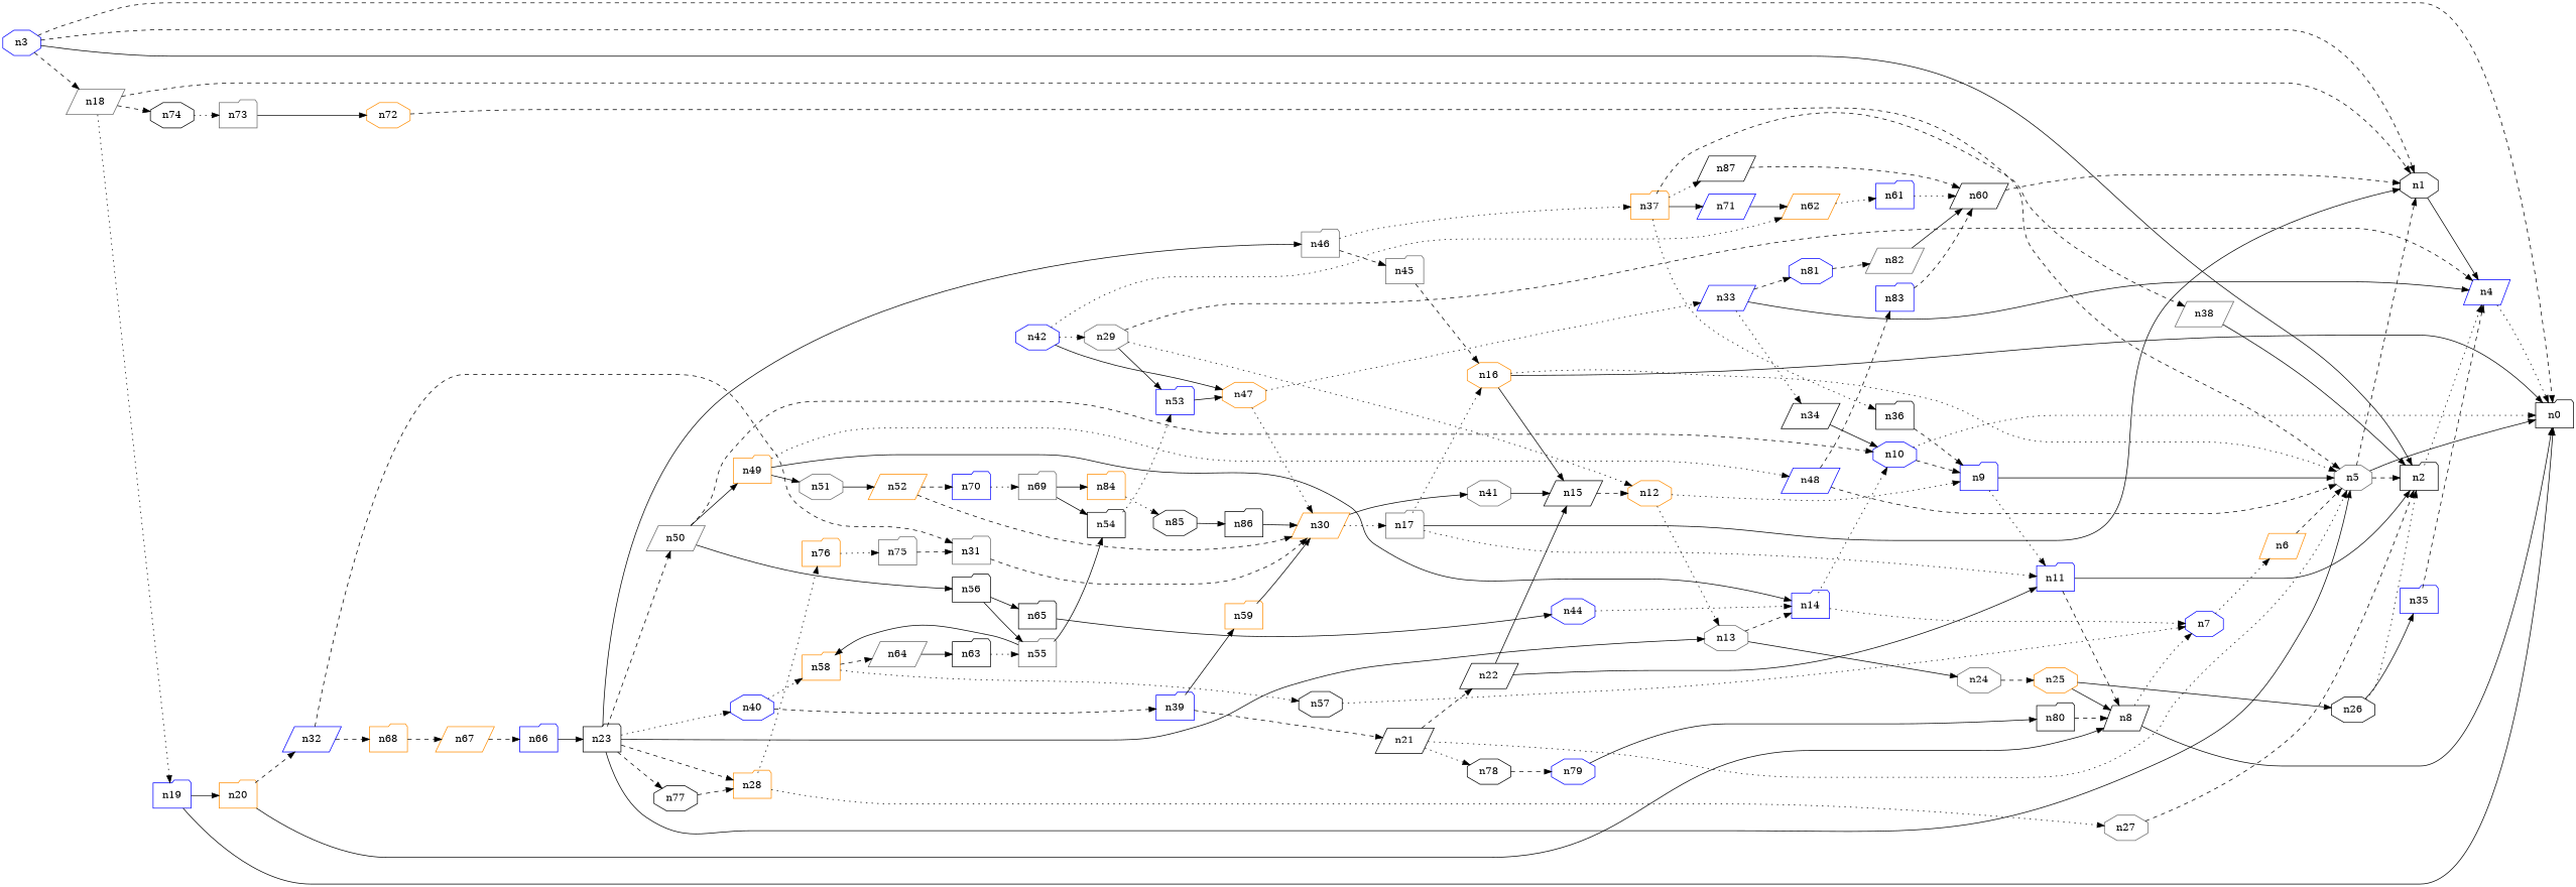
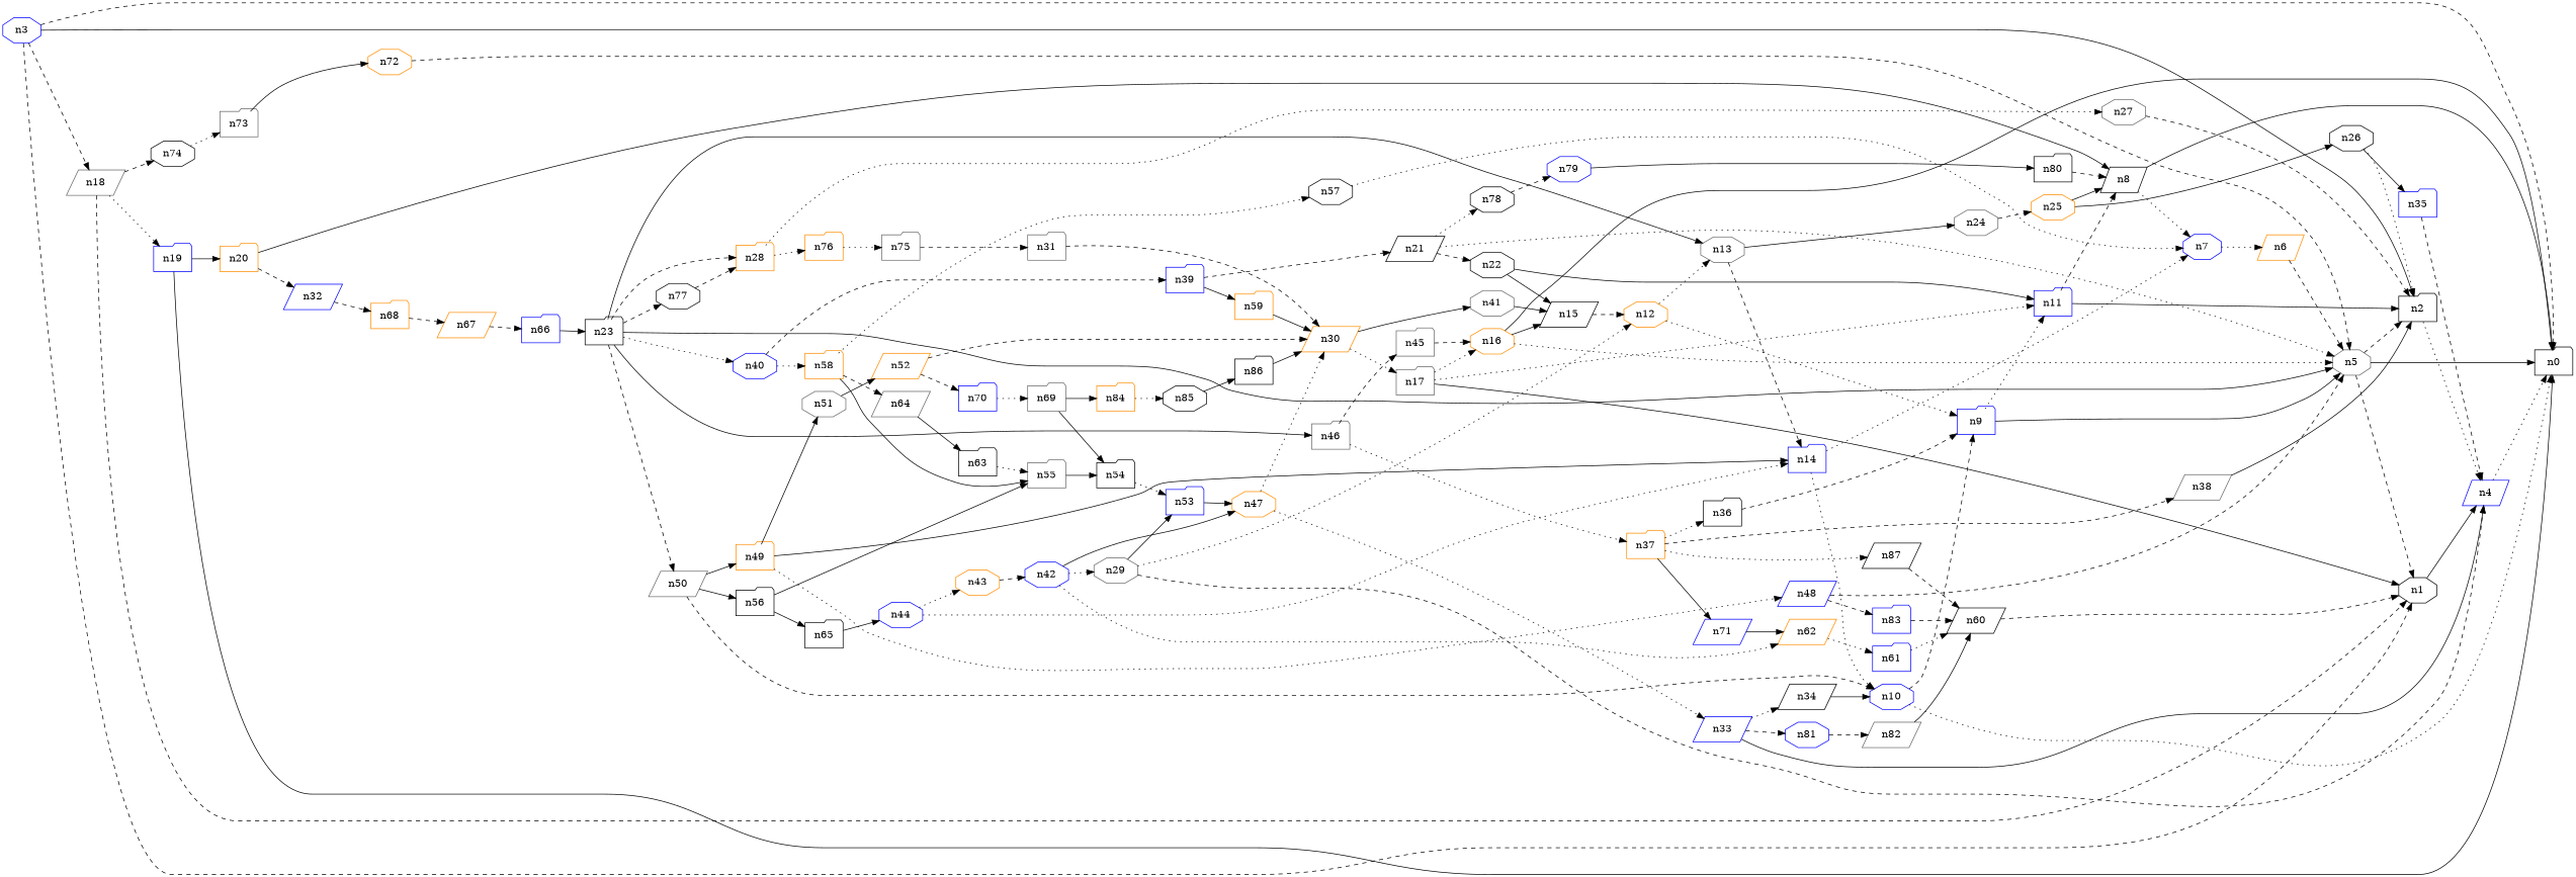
  digraph {
    rankdir=LR
    node [color=black shape=folder]
    edge [style=solid]
    n1 [shape=octagon]
    n4 [color=blue shape=parallelogram]
    n0
    n2
    n3 [color=blue shape=octagon]
    n18 [color=gray40 shape=parallelogram]
    n19 [color=blue]
    n74 [shape=octagon]
    n20 [color=darkorange]
    n73 [color=gray40]
    n5 [color=gray40 shape=octagon]
    n6 [color=darkorange shape=parallelogram]
    n7 [color=blue shape=octagon]
    n8 [shape=parallelogram]
    n9 [color=blue]
    n11 [color=blue]
    n10 [color=blue shape=octagon]
    n12 [color=darkorange shape=octagon]
    n13 [color=gray40 shape=octagon]
    n14 [color=blue]
    n24 [color=gray40 shape=octagon]
    n25 [color=darkorange shape=octagon]
    n26 [shape=octagon]
    n15 [shape=parallelogram]
    n16 [color=darkorange shape=octagon]
    n17 [color=gray40]
    n32 [color=blue shape=parallelogram]
    n72 [color=darkorange shape=octagon]
    n31 [color=gray40]
    n68 [color=darkorange]
    n30 [color=darkorange shape=parallelogram]
    n67 [color=darkorange shape=parallelogram]
    n21 [shape=parallelogram]
-   n22 [shape=parallelogram]
+   n22 [shape=octagon]
    n78 [shape=octagon]
    n79 [color=blue shape=octagon]
    n80
    n23
    n28 [color=darkorange]
    n40 [color=blue shape=octagon]
    n46 [color=gray40]
    n50 [color=gray40 shape=parallelogram]
    n77 [shape=octagon]
    n27 [color=gray40 shape=octagon]
    n76 [color=darkorange]
    n39 [color=blue]
    n58 [color=darkorange]
    n37 [color=darkorange]
    n45 [color=gray40]
    n49 [color=darkorange]
    n56
    n75 [color=gray40]
    n59 [color=darkorange]
    n55 [color=gray40]
    n57 [shape=octagon]
    n64 [color=gray40 shape=parallelogram]
    n36
    n38 [color=gray40 shape=parallelogram]
    n71 [color=blue shape=parallelogram]
    n87 [shape=parallelogram]
    n48 [color=blue shape=parallelogram]
    n51 [color=gray40 shape=octagon]
    n65
    n35 [color=blue]
    n29 [color=gray40 shape=octagon]
    n53 [color=blue]
    n47 [color=darkorange shape=octagon]
    n33 [color=blue shape=parallelogram]
    n41 [color=gray40 shape=octagon]
    n66 [color=blue]
    n34 [shape=parallelogram]
    n81 [color=blue shape=octagon]
    n82 [color=gray40 shape=parallelogram]
    n60 [shape=parallelogram]
    n62 [color=darkorange shape=parallelogram]
    n61 [color=blue]
    n54
    n63
    n42 [color=blue shape=octagon]
+   n43 [color=darkorange shape=octagon]
    n44 [color=blue shape=octagon]
    n83 [color=blue]
    n52 [color=darkorange shape=parallelogram]
    n70 [color=blue]
    n69 [color=gray40]
    n84 [color=darkorange]
    n85 [shape=octagon]
    n86
    n1 -> n4
    n4 -> n0 [style=dotted]
    n2 -> n4 [style=dotted]
    n3 -> n1 [style=dashed]
    n3 -> n0 [style=dashed]
    n3 -> n2
    n3 -> n18 [style=dashed]
    n18 -> n1 [style=dashed]
    n18 -> n19 [style=dotted]
    n18 -> n74 [style=dashed]
    n19 -> n0
    n19 -> n20
    n74 -> n73 [style=dotted]
    n20 -> n8
    n20 -> n32 [style=dashed]
    n73 -> n72
    n5 -> n1 [style=dashed]
    n5 -> n0
    n5 -> n2 [style=dashed]
    n6 -> n5 [style=dashed]
    n7 -> n6 [style=dotted]
    n8 -> n0
    n8 -> n7 [style=dotted]
    n9 -> n5
    n9 -> n11 [style=dotted]
    n11 -> n2
    n11 -> n8 [style=dashed]
    n10 -> n0 [style=dotted]
    n10 -> n9 [style=dashed]
    n12 -> n9 [style=dotted]
    n12 -> n13 [style=dotted]
    n13 -> n14 [style=dashed]
    n13 -> n24
    n14 -> n7 [style=dotted]
    n14 -> n10 [style=dotted]
    n24 -> n25 [style=dashed]
    n25 -> n8
    n25 -> n26
    n26 -> n2 [style=dotted]
    n26 -> n35
    n15 -> n12 [style=dashed]
    n16 -> n0
    n16 -> n5 [style=dotted]
    n16 -> n15
    n17 -> n1
    n17 -> n11 [style=dotted]
    n17 -> n16 [style=dotted]
-   n32 -> n31 [style=dashed]
    n32 -> n68 [style=dashed]
    n72 -> n5 [style=dashed]
    n31 -> n30 [style=dashed]
    n68 -> n67 [style=dashed]
    n30 -> n17 [style=dotted]
    n30 -> n41
    n67 -> n66 [style=dashed]
    n21 -> n5 [style=dotted]
    n21 -> n22 [style=dashed]
    n21 -> n78 [style=dotted]
    n22 -> n11
    n22 -> n15
    n78 -> n79 [style=dashed]
    n79 -> n80
    n80 -> n8 [style=dashed]
    n23 -> n5
    n23 -> n13
    n23 -> n28 [style=dashed]
    n23 -> n40 [style=dotted]
    n23 -> n46
    n23 -> n50 [style=dashed]
    n23 -> n77 [style=dashed]
    n28 -> n27 [style=dotted]
    n28 -> n76 [style=dotted]
    n40 -> n39 [style=dashed]
    n40 -> n58 [style=dotted]
    n46 -> n37 [style=dotted]
    n46 -> n45 [style=dashed]
    n50 -> n10 [style=dashed]
    n50 -> n49
    n50 -> n56
    n77 -> n28 [style=dashed]
    n27 -> n2 [style=dashed]
    n76 -> n75 [style=dotted]
    n39 -> n21 [style=dashed]
    n39 -> n59
-   n55 -> n58
+   n58 -> n55
    n58 -> n57 [style=dotted]
    n58 -> n64 [style=dashed]
    n37 -> n36 [style=dotted]
    n37 -> n38 [style=dashed]
    n37 -> n71
    n37 -> n87 [style=dotted]
    n45 -> n16 [style=dashed]
    n49 -> n14
    n49 -> n48 [style=dotted]
    n49 -> n51
    n56 -> n55
    n56 -> n65
    n75 -> n31 [style=dashed]
    n59 -> n30
    n55 -> n54
    n57 -> n7 [style=dotted]
    n64 -> n63
    n36 -> n9 [style=dashed]
    n38 -> n2
    n71 -> n62
    n87 -> n60 [style=dashed]
    n48 -> n5 [style=dashed]
    n48 -> n83 [style=dashed]
    n51 -> n52
    n65 -> n44
    n35 -> n4 [style=dashed]
    n29 -> n4 [style=dashed]
    n29 -> n12 [style=dotted]
    n29 -> n53
    n53 -> n47
    n47 -> n30 [style=dotted]
    n47 -> n33 [style=dotted]
    n33 -> n4
    n33 -> n34 [style=dotted]
    n33 -> n81 [style=dashed]
    n41 -> n15
    n66 -> n23
    n34 -> n10
    n81 -> n82 [style=dashed]
    n82 -> n60
    n60 -> n1 [style=dashed]
    n62 -> n61 [style=dotted]
    n61 -> n60 [style=dotted]
    n54 -> n53 [style=dotted]
    n63 -> n55 [style=dotted]
    n42 -> n29 [style=dotted]
    n42 -> n47
    n42 -> n62 [style=dotted]
+   n43 -> n42 [style=dashed]
    n44 -> n14 [style=dotted]
+   n44 -> n43 [style=dotted]
    n83 -> n60 [style=dashed]
    n52 -> n30 [style=dashed]
    n52 -> n70 [style=dashed]
    n70 -> n69 [style=dotted]
    n69 -> n54
    n69 -> n84
    n84 -> n85 [style=dotted]
    n85 -> n86
    n86 -> n30
  }
